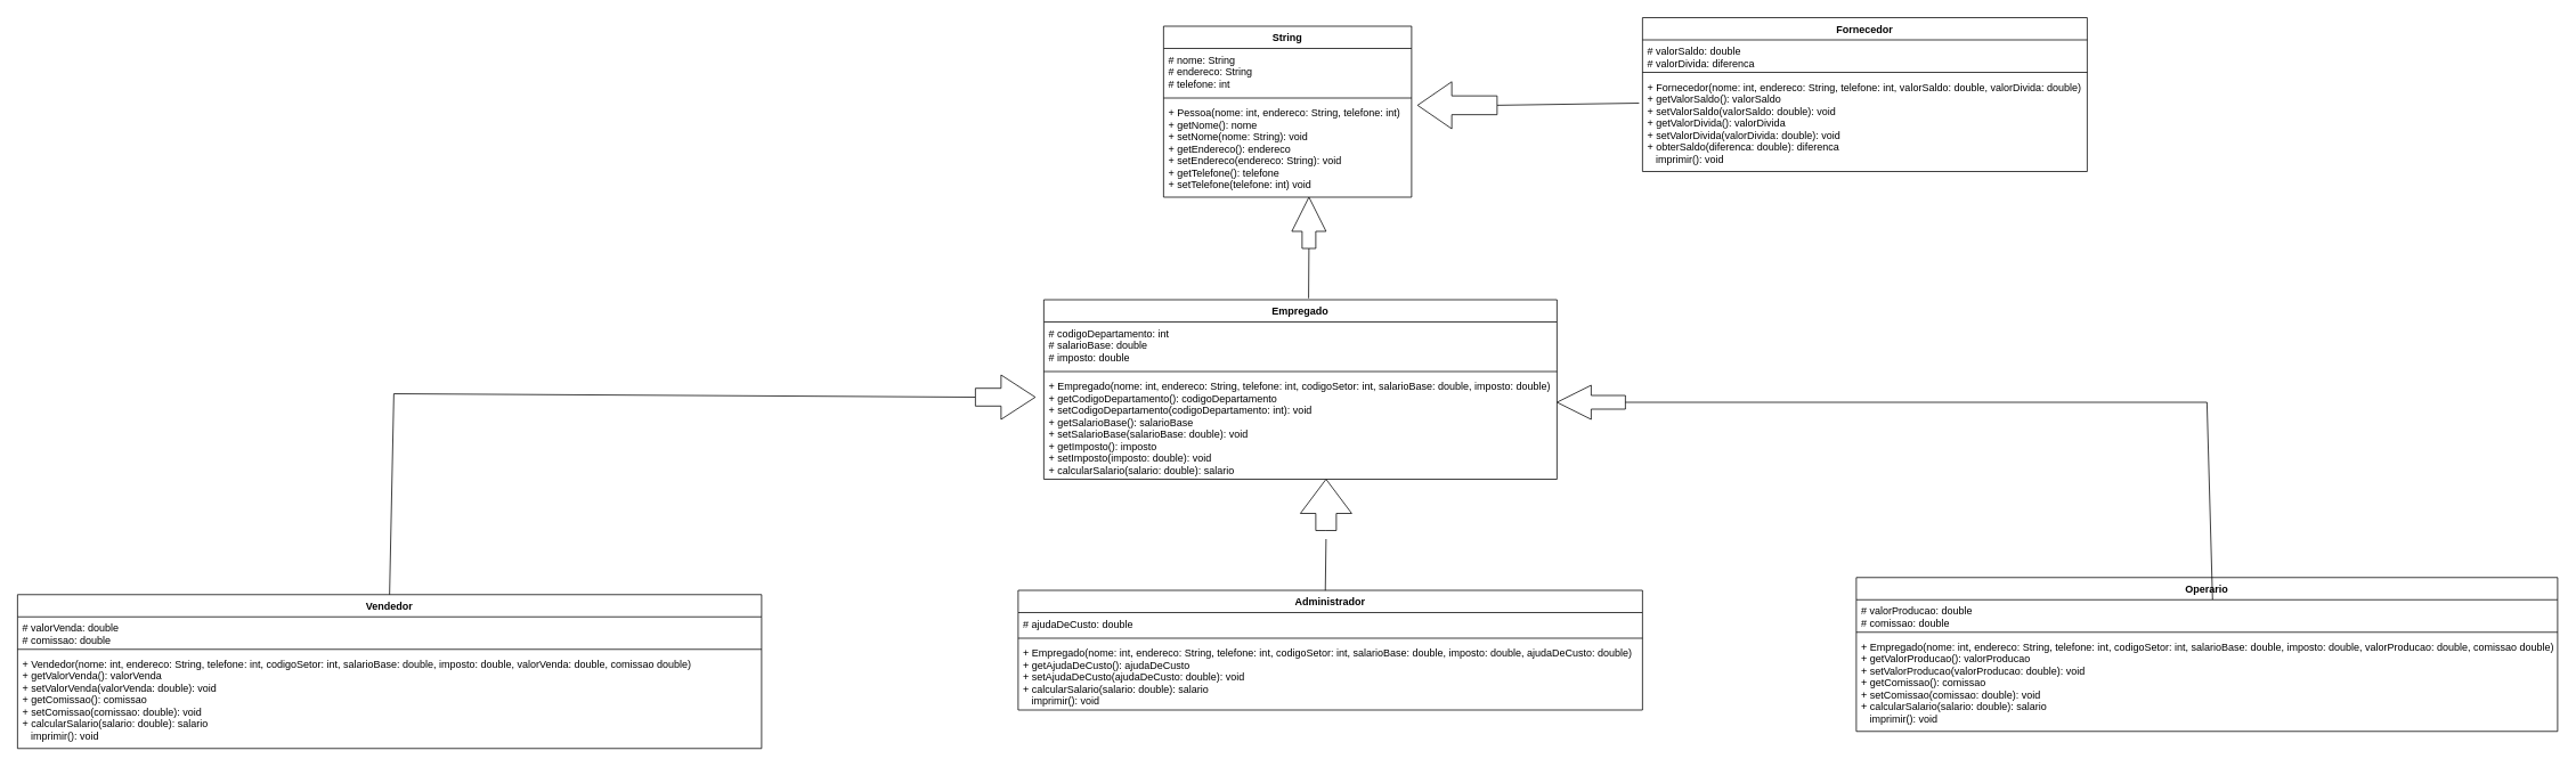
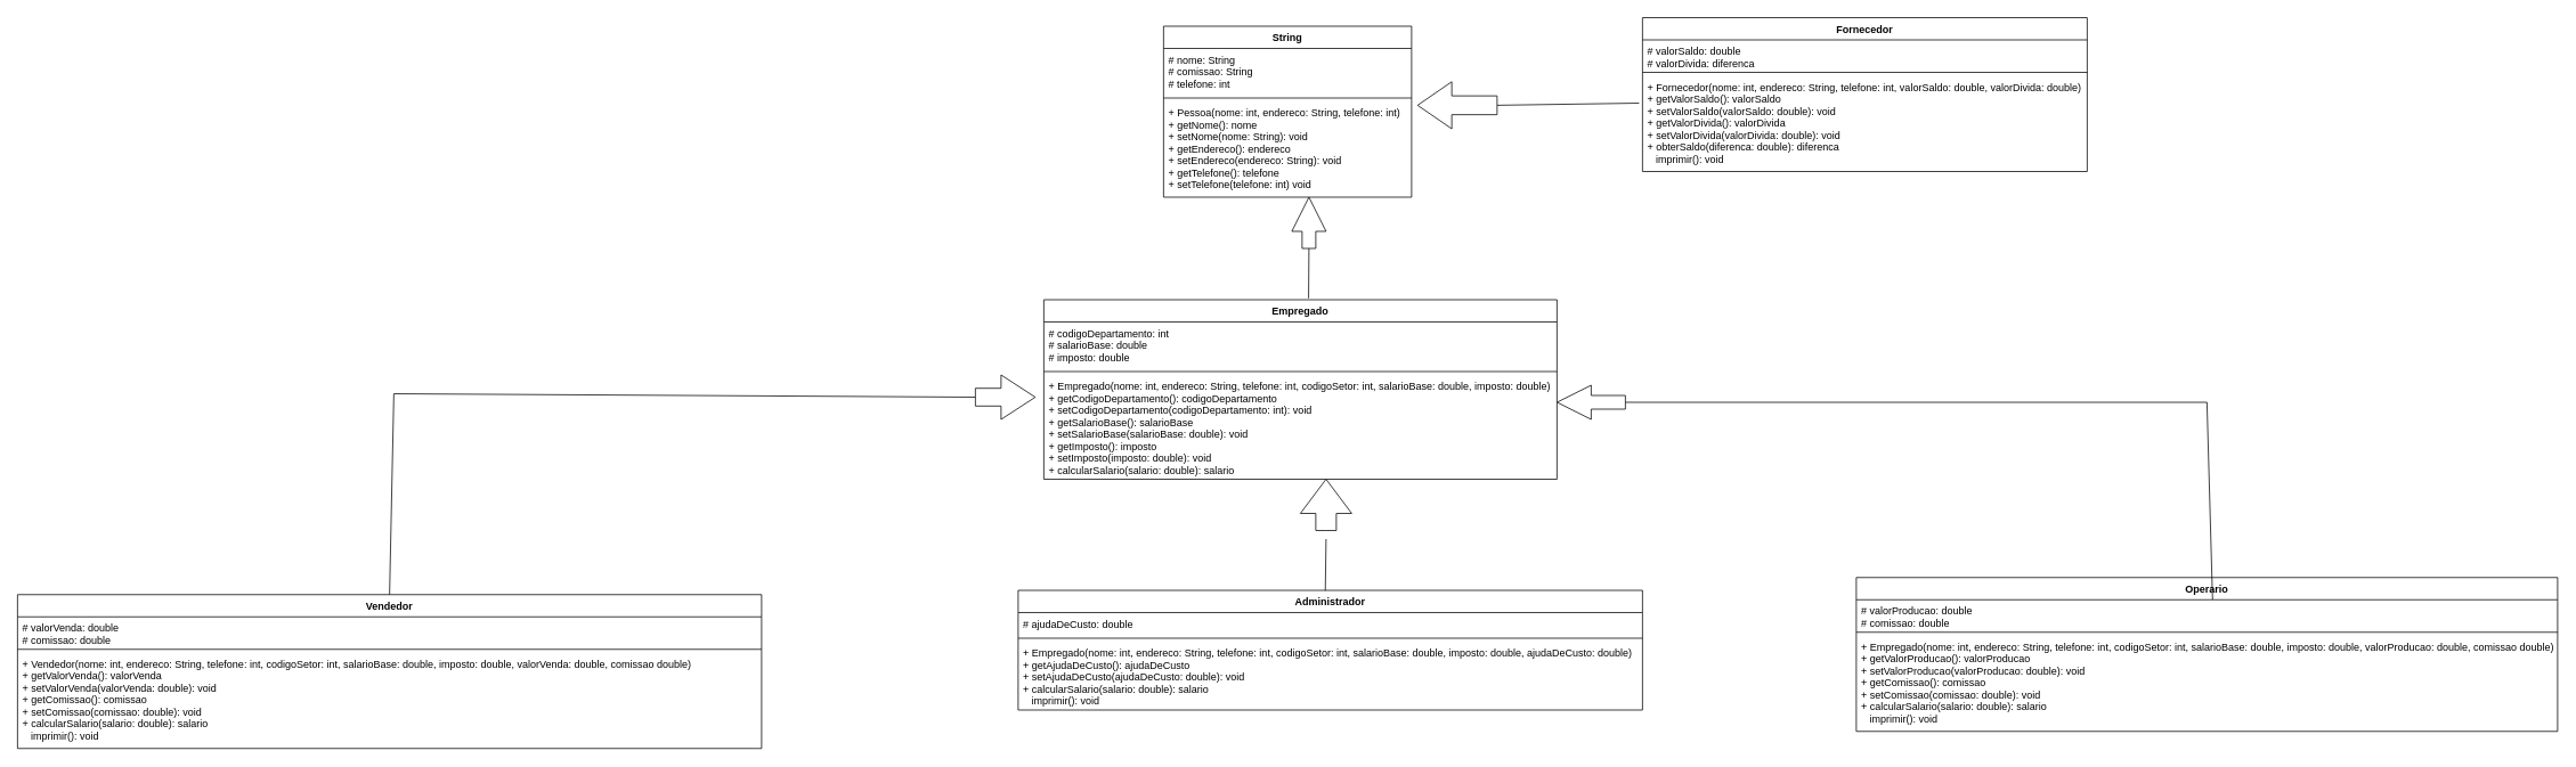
  <mxCell id="0" />
  <mxCell id="1" parent="0" />
  <mxCell id="2" value="String" style="swimlane;fontStyle=1;align=center;verticalAlign=top;childLayout=stackLayout;horizontal=1;startSize=26;horizontalStack=0;resizeParent=1;resizeParentMax=0;resizeLast=0;collapsible=1;marginBottom=0;" parent="1" vertex="1"><mxGeometry x="1360" y="30" width="290" height="200" as="geometry" /></mxCell>
- <mxCell id="3" value="# nome: String&#10;# endereco: String&#10;# telefone: int" style="text;strokeColor=none;fillColor=none;align=left;verticalAlign=top;spacingLeft=4;spacingRight=4;overflow=hidden;rotatable=0;points=[[0,0.5],[1,0.5]];portConstraint=eastwest;" parent="2" vertex="1"><mxGeometry y="26" width="290" height="54" as="geometry" /></mxCell>
+ <mxCell id="3" value="# nome: String&#10;# comissao: String&#10;# telefone: int" style="text;strokeColor=none;fillColor=none;align=left;verticalAlign=top;spacingLeft=4;spacingRight=4;overflow=hidden;rotatable=0;points=[[0,0.5],[1,0.5]];portConstraint=eastwest;" parent="2" vertex="1"><mxGeometry y="26" width="290" height="54" as="geometry" /></mxCell>
  <mxCell id="4" value="" style="line;strokeWidth=1;fillColor=none;align=left;verticalAlign=middle;spacingTop=-1;spacingLeft=3;spacingRight=3;rotatable=0;labelPosition=right;points=[];portConstraint=eastwest;" parent="2" vertex="1"><mxGeometry y="80" width="290" height="8" as="geometry" /></mxCell>
  <mxCell id="5" value="+ Pessoa(nome: int, endereco: String, telefone: int)&#10;+ getNome(): nome&#10;+ setNome(nome: String): void&#10;+ getEndereco(): endereco&#10;+ setEndereco(endereco: String): void&#10;+ getTelefone(): telefone&#10;+ setTelefone(telefone: int) void&#10;" style="text;strokeColor=none;fillColor=none;align=left;verticalAlign=top;spacingLeft=4;spacingRight=4;overflow=hidden;rotatable=0;points=[[0,0.5],[1,0.5]];portConstraint=eastwest;" parent="2" vertex="1"><mxGeometry y="88" width="290" height="112" as="geometry" /></mxCell>
  <mxCell id="6" value="Fornecedor" style="swimlane;fontStyle=1;align=center;verticalAlign=top;childLayout=stackLayout;horizontal=1;startSize=26;horizontalStack=0;resizeParent=1;resizeParentMax=0;resizeLast=0;collapsible=1;marginBottom=0;" parent="1" vertex="1"><mxGeometry x="1920" y="20" width="520" height="180" as="geometry" /></mxCell>
  <mxCell id="7" value="# valorSaldo: double&#10;# valorDivida: diferenca&#10;" style="text;strokeColor=none;fillColor=none;align=left;verticalAlign=top;spacingLeft=4;spacingRight=4;overflow=hidden;rotatable=0;points=[[0,0.5],[1,0.5]];portConstraint=eastwest;" parent="6" vertex="1"><mxGeometry y="26" width="520" height="34" as="geometry" /></mxCell>
  <mxCell id="8" value="" style="line;strokeWidth=1;fillColor=none;align=left;verticalAlign=middle;spacingTop=-1;spacingLeft=3;spacingRight=3;rotatable=0;labelPosition=right;points=[];portConstraint=eastwest;" parent="6" vertex="1"><mxGeometry y="60" width="520" height="8" as="geometry" /></mxCell>
  <mxCell id="9" value="+ Fornecedor(nome: int, endereco: String, telefone: int, valorSaldo: double, valorDivida: double)&#10;+ getValorSaldo(): valorSaldo&#10;+ setValorSaldo(valorSaldo: double): void&#10;+ getValorDivida(): valorDivida&#10;+ setValorDivida(valorDivida: double): void&#10;+ obterSaldo(diferenca: double): diferenca&#10;   imprimir(): void&#10;&#10;" style="text;strokeColor=none;fillColor=none;align=left;verticalAlign=top;spacingLeft=4;spacingRight=4;overflow=hidden;rotatable=0;points=[[0,0.5],[1,0.5]];portConstraint=eastwest;" parent="6" vertex="1"><mxGeometry y="68" width="520" height="112" as="geometry" /></mxCell>
  <mxCell id="10" value="Empregado" style="swimlane;fontStyle=1;align=center;verticalAlign=top;childLayout=stackLayout;horizontal=1;startSize=26;horizontalStack=0;resizeParent=1;resizeParentMax=0;resizeLast=0;collapsible=1;marginBottom=0;" parent="1" vertex="1"><mxGeometry x="1220" y="350" width="600" height="210" as="geometry" /></mxCell>
  <mxCell id="11" value="# codigoDepartamento: int&#10;# salarioBase: double&#10;# imposto: double" style="text;strokeColor=none;fillColor=none;align=left;verticalAlign=top;spacingLeft=4;spacingRight=4;overflow=hidden;rotatable=0;points=[[0,0.5],[1,0.5]];portConstraint=eastwest;" parent="10" vertex="1"><mxGeometry y="26" width="600" height="54" as="geometry" /></mxCell>
  <mxCell id="12" value="" style="line;strokeWidth=1;fillColor=none;align=left;verticalAlign=middle;spacingTop=-1;spacingLeft=3;spacingRight=3;rotatable=0;labelPosition=right;points=[];portConstraint=eastwest;" parent="10" vertex="1"><mxGeometry y="80" width="600" height="8" as="geometry" /></mxCell>
  <mxCell id="13" value="+ Empregado(nome: int, endereco: String, telefone: int, codigoSetor: int, salarioBase: double, imposto: double)&#10;+ getCodigoDepartamento(): codigoDepartamento&#10;+ setCodigoDepartamento(codigoDepartamento: int): void&#10;+ getSalarioBase(): salarioBase&#10;+ setSalarioBase(salarioBase: double): void&#10;+ getImposto(): imposto&#10;+ setImposto(imposto: double): void&#10;+ calcularSalario(salario: double): salario" style="text;strokeColor=none;fillColor=none;align=left;verticalAlign=top;spacingLeft=4;spacingRight=4;overflow=hidden;rotatable=0;points=[[0,0.5],[1,0.5]];portConstraint=eastwest;" parent="10" vertex="1"><mxGeometry y="88" width="600" height="122" as="geometry" /></mxCell>
  <mxCell id="14" value="Administrador" style="swimlane;fontStyle=1;align=center;verticalAlign=top;childLayout=stackLayout;horizontal=1;startSize=26;horizontalStack=0;resizeParent=1;resizeParentMax=0;resizeLast=0;collapsible=1;marginBottom=0;" parent="1" vertex="1"><mxGeometry x="1190" y="690" width="730" height="140" as="geometry" /></mxCell>
  <mxCell id="15" value="# ajudaDeCusto: double" style="text;strokeColor=none;fillColor=none;align=left;verticalAlign=top;spacingLeft=4;spacingRight=4;overflow=hidden;rotatable=0;points=[[0,0.5],[1,0.5]];portConstraint=eastwest;" parent="14" vertex="1"><mxGeometry y="26" width="730" height="26" as="geometry" /></mxCell>
  <mxCell id="16" value="" style="line;strokeWidth=1;fillColor=none;align=left;verticalAlign=middle;spacingTop=-1;spacingLeft=3;spacingRight=3;rotatable=0;labelPosition=right;points=[];portConstraint=eastwest;" parent="14" vertex="1"><mxGeometry y="52" width="730" height="8" as="geometry" /></mxCell>
  <mxCell id="17" value="+ Empregado(nome: int, endereco: String, telefone: int, codigoSetor: int, salarioBase: double, imposto: double, ajudaDeCusto: double)&#10;+ getAjudaDeCusto(): ajudaDeCusto&#10;+ setAjudaDeCusto(ajudaDeCusto: double): void&#10;+ calcularSalario(salario: double): salario&#10;   imprimir(): void&#10;&#10;" style="text;strokeColor=none;fillColor=none;align=left;verticalAlign=top;spacingLeft=4;spacingRight=4;overflow=hidden;rotatable=0;points=[[0,0.5],[1,0.5]];portConstraint=eastwest;" parent="14" vertex="1"><mxGeometry y="60" width="730" height="80" as="geometry" /></mxCell>
  <mxCell id="18" value="Operario" style="swimlane;fontStyle=1;align=center;verticalAlign=top;childLayout=stackLayout;horizontal=1;startSize=26;horizontalStack=0;resizeParent=1;resizeParentMax=0;resizeLast=0;collapsible=1;marginBottom=0;" parent="1" vertex="1"><mxGeometry x="2170" y="675" width="820" height="180" as="geometry" /></mxCell>
  <mxCell id="19" value="# valorProducao: double&#10;# comissao: double" style="text;strokeColor=none;fillColor=none;align=left;verticalAlign=top;spacingLeft=4;spacingRight=4;overflow=hidden;rotatable=0;points=[[0,0.5],[1,0.5]];portConstraint=eastwest;" parent="18" vertex="1"><mxGeometry y="26" width="820" height="34" as="geometry" /></mxCell>
  <mxCell id="20" value="" style="line;strokeWidth=1;fillColor=none;align=left;verticalAlign=middle;spacingTop=-1;spacingLeft=3;spacingRight=3;rotatable=0;labelPosition=right;points=[];portConstraint=eastwest;" parent="18" vertex="1"><mxGeometry y="60" width="820" height="8" as="geometry" /></mxCell>
  <mxCell id="21" value="+ Empregado(nome: int, endereco: String, telefone: int, codigoSetor: int, salarioBase: double, imposto: double, valorProducao: double, comissao double)&#10;+ getValorProducao(): valorProducao&#10;+ setValorProducao(valorProducao: double): void&#10;+ getComissao(): comissao&#10;+ setComissao(comissao: double): void&#10;+ calcularSalario(salario: double): salario&#10;   imprimir(): void&#10;&#10;" style="text;strokeColor=none;fillColor=none;align=left;verticalAlign=top;spacingLeft=4;spacingRight=4;overflow=hidden;rotatable=0;points=[[0,0.5],[1,0.5]];portConstraint=eastwest;" parent="18" vertex="1"><mxGeometry y="68" width="820" height="112" as="geometry" /></mxCell>
  <mxCell id="22" value="Vendedor" style="swimlane;fontStyle=1;align=center;verticalAlign=top;childLayout=stackLayout;horizontal=1;startSize=26;horizontalStack=0;resizeParent=1;resizeParentMax=0;resizeLast=0;collapsible=1;marginBottom=0;" parent="1" vertex="1"><mxGeometry x="20" y="695" width="870" height="180" as="geometry" /></mxCell>
  <mxCell id="23" value="# valorVenda: double&#10;# comissao: double" style="text;strokeColor=none;fillColor=none;align=left;verticalAlign=top;spacingLeft=4;spacingRight=4;overflow=hidden;rotatable=0;points=[[0,0.5],[1,0.5]];portConstraint=eastwest;" parent="22" vertex="1"><mxGeometry y="26" width="870" height="34" as="geometry" /></mxCell>
  <mxCell id="24" value="" style="line;strokeWidth=1;fillColor=none;align=left;verticalAlign=middle;spacingTop=-1;spacingLeft=3;spacingRight=3;rotatable=0;labelPosition=right;points=[];portConstraint=eastwest;" parent="22" vertex="1"><mxGeometry y="60" width="870" height="8" as="geometry" /></mxCell>
  <mxCell id="25" value="+ Vendedor(nome: int, endereco: String, telefone: int, codigoSetor: int, salarioBase: double, imposto: double, valorVenda: double, comissao double)&#10;+ getValorVenda(): valorVenda&#10;+ setValorVenda(valorVenda: double): void&#10;+ getComissao(): comissao&#10;+ setComissao(comissao: double): void&#10;+ calcularSalario(salario: double): salario&#10;   imprimir(): void&#10;" style="text;strokeColor=none;fillColor=none;align=left;verticalAlign=top;spacingLeft=4;spacingRight=4;overflow=hidden;rotatable=0;points=[[0,0.5],[1,0.5]];portConstraint=eastwest;" parent="22" vertex="1"><mxGeometry y="68" width="870" height="112" as="geometry" /></mxCell>
  <mxCell id="26" value="" style="html=1;shadow=0;dashed=0;align=center;verticalAlign=middle;shape=mxgraph.arrows2.arrow;dy=0.6;dx=40;direction=north;notch=0;" parent="1" vertex="1"><mxGeometry x="1510" y="230" width="40" height="60" as="geometry" /></mxCell>
  <mxCell id="27" value="" style="endArrow=none;html=1;entryX=0;entryY=0.5;entryDx=0;entryDy=0;entryPerimeter=0;exitX=0.516;exitY=-0.008;exitDx=0;exitDy=0;exitPerimeter=0;" parent="1" source="10" target="26" edge="1"><mxGeometry width="50" height="50" relative="1" as="geometry"><mxPoint x="1530" y="340" as="sourcePoint" /><mxPoint x="1570" y="300" as="targetPoint" /></mxGeometry></mxCell>
  <mxCell id="28" value="" style="html=1;shadow=0;dashed=0;align=center;verticalAlign=middle;shape=mxgraph.arrows2.arrow;dy=0.6;dx=40;flipH=1;notch=0;" parent="1" vertex="1"><mxGeometry x="1657" y="95" width="93" height="55" as="geometry" /></mxCell>
  <mxCell id="29" value="" style="endArrow=none;html=1;exitX=0;exitY=0.5;exitDx=0;exitDy=0;exitPerimeter=0;" parent="1" source="28" edge="1"><mxGeometry width="50" height="50" relative="1" as="geometry"><mxPoint x="1860" y="180" as="sourcePoint" /><mxPoint x="1916" y="120" as="targetPoint" /></mxGeometry></mxCell>
  <mxCell id="30" value="" style="html=1;shadow=0;dashed=0;align=center;verticalAlign=middle;shape=mxgraph.arrows2.arrow;dy=0.6;dx=40;direction=north;notch=0;" parent="1" vertex="1"><mxGeometry x="1520" y="560" width="60" height="60" as="geometry" /></mxCell>
  <mxCell id="31" value="" style="endArrow=none;html=1;exitX=0.492;exitY=0.002;exitDx=0;exitDy=0;exitPerimeter=0;" parent="1" source="14" edge="1"><mxGeometry width="50" height="50" relative="1" as="geometry"><mxPoint x="1555" y="680" as="sourcePoint" /><mxPoint x="1550" y="630" as="targetPoint" /></mxGeometry></mxCell>
  <mxCell id="32" value="" style="html=1;shadow=0;dashed=0;align=center;verticalAlign=middle;shape=mxgraph.arrows2.arrow;dy=0.6;dx=40;notch=0;" parent="1" vertex="1"><mxGeometry x="1140" y="438" width="70" height="52" as="geometry" /></mxCell>
  <mxCell id="33" value="" style="endArrow=none;html=1;entryX=0;entryY=0.5;entryDx=0;entryDy=0;entryPerimeter=0;" parent="1" target="32" edge="1"><mxGeometry width="50" height="50" relative="1" as="geometry"><mxPoint x="460" y="460" as="sourcePoint" /><mxPoint x="1090" y="450" as="targetPoint" /></mxGeometry></mxCell>
  <mxCell id="34" value="" style="endArrow=none;html=1;exitX=0.5;exitY=0;exitDx=0;exitDy=0;" parent="1" source="22" edge="1"><mxGeometry width="50" height="50" relative="1" as="geometry"><mxPoint x="480" y="670" as="sourcePoint" /><mxPoint x="460" y="460" as="targetPoint" /></mxGeometry></mxCell>
  <mxCell id="35" value="" style="html=1;shadow=0;dashed=0;align=center;verticalAlign=middle;shape=mxgraph.arrows2.arrow;dy=0.6;dx=40;flipH=1;notch=0;" parent="1" vertex="1"><mxGeometry x="1820" y="450" width="80" height="40" as="geometry" /></mxCell>
  <mxCell id="36" value="" style="endArrow=none;html=1;exitX=0.508;exitY=0.143;exitDx=0;exitDy=0;exitPerimeter=0;" parent="1" source="18" edge="1"><mxGeometry width="50" height="50" relative="1" as="geometry"><mxPoint x="2590" y="660" as="sourcePoint" /><mxPoint x="2580" y="470" as="targetPoint" /></mxGeometry></mxCell>
  <mxCell id="37" value="" style="endArrow=none;html=1;exitX=0;exitY=0.5;exitDx=0;exitDy=0;exitPerimeter=0;" parent="1" source="35" edge="1"><mxGeometry width="50" height="50" relative="1" as="geometry"><mxPoint x="1970" y="500" as="sourcePoint" /><mxPoint x="2580" y="470" as="targetPoint" /></mxGeometry></mxCell>
